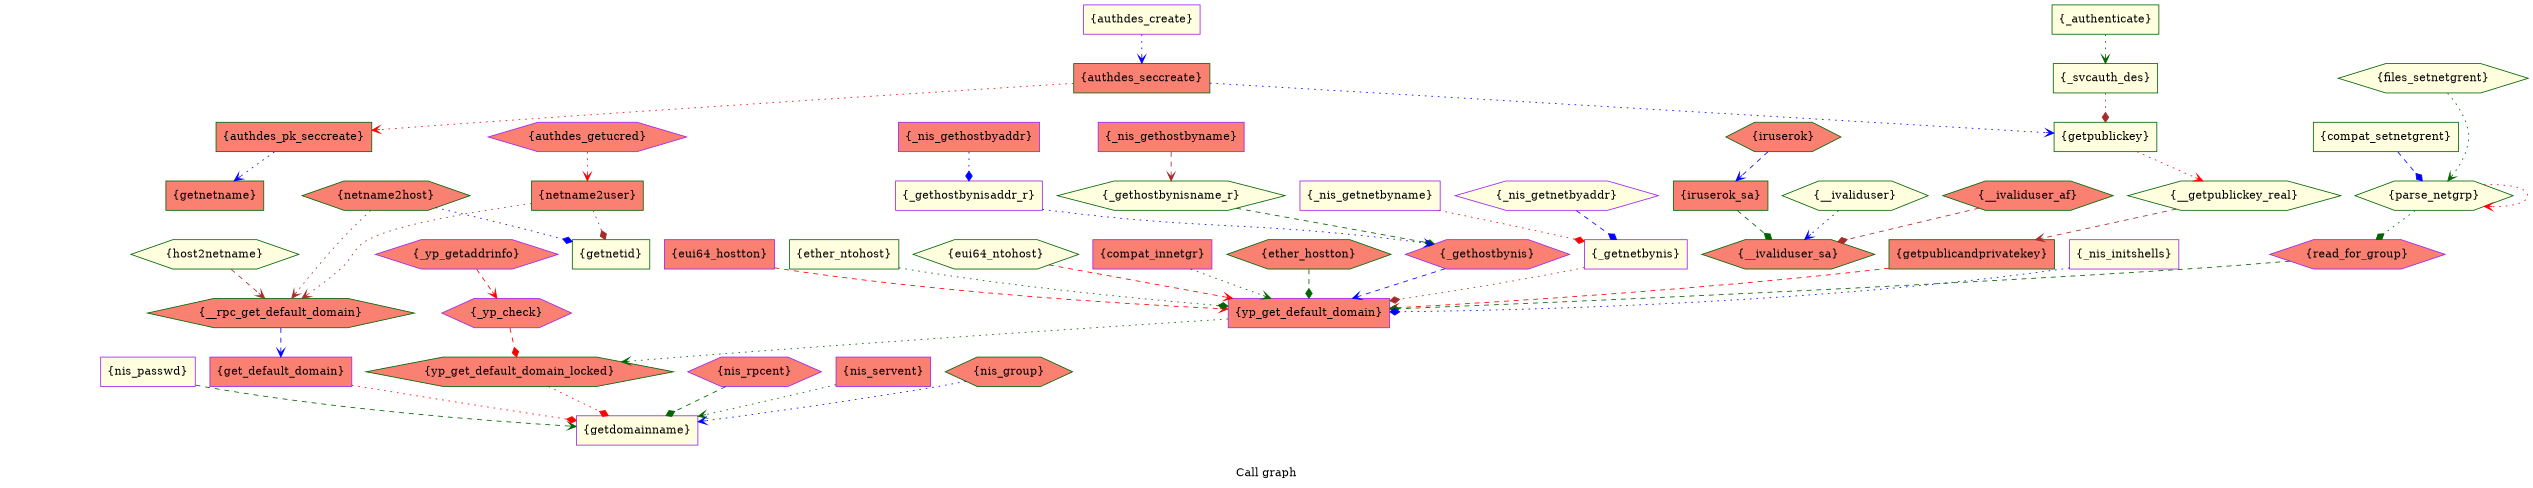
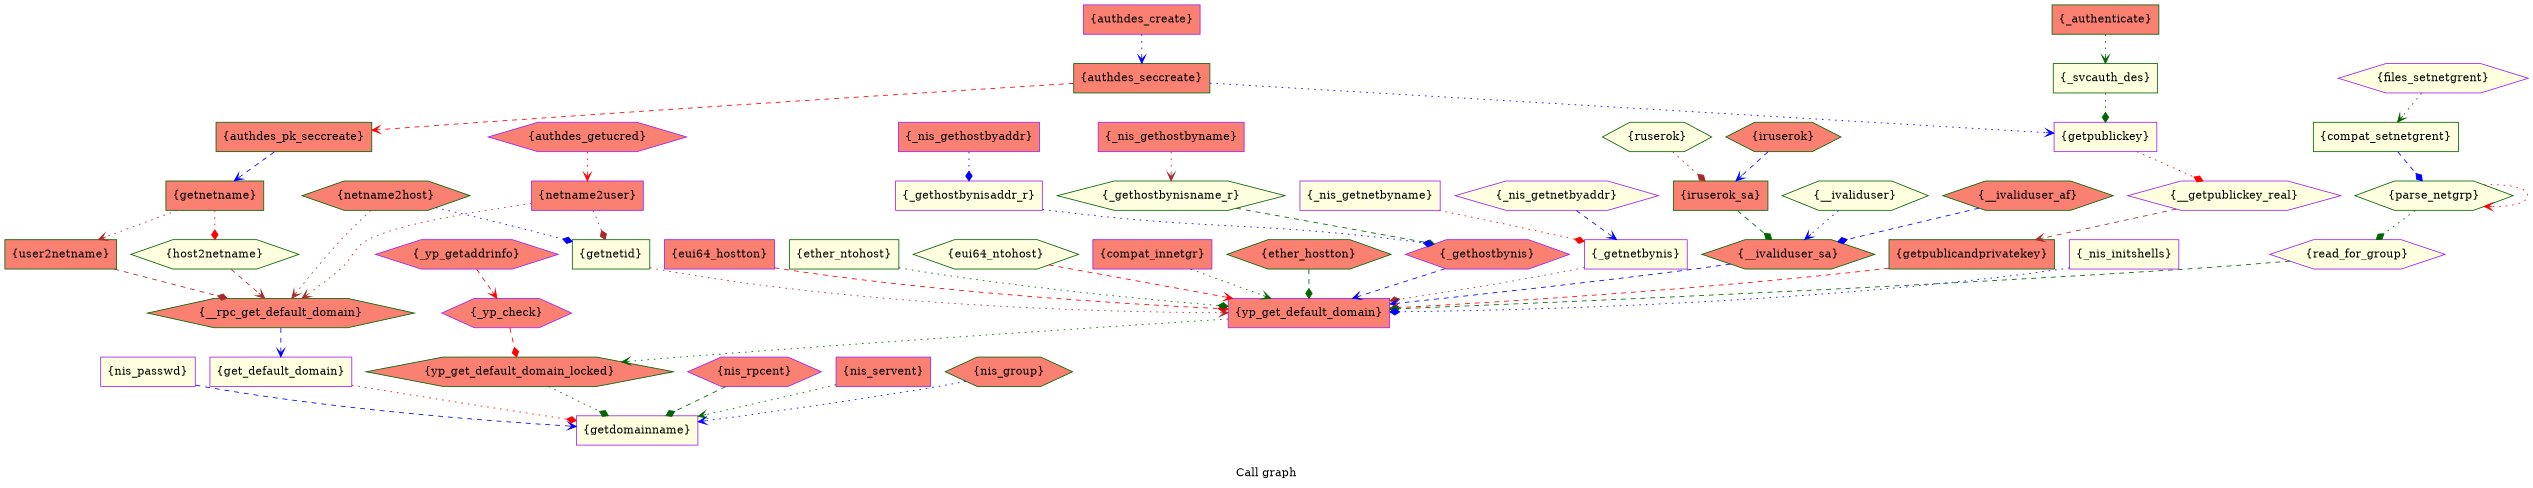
  digraph {
    label="Call graph"
    node [color=darkgreen fillcolor=salmon shape=box style=filled]
    edge [arrowhead=vee color=blue style=dotted]
    n1 [color=purple fillcolor=lightyellow label="{nis_passwd}"]
    n2 [color=purple fillcolor=lightyellow label="{getdomainname}"]
    n3 [label="{yp_get_default_domain_locked}" shape=hexagon]
    n4 [color=purple fillcolor=lightyellow label="{_getnetbynis}"]
    n5 [color=purple label="{yp_get_default_domain}"]
    n6 [label="{iruserok}" shape=hexagon]
    n7 [label="{iruserok_sa}"]
    n8 [label="{__ivaliduser_sa}" shape=hexagon]
-   n9 [fillcolor=lightyellow label="{getpublickey}"]
-   n10 [fillcolor=lightyellow label="{__getpublickey_real}" shape=hexagon]
+   n9 [color=purple fillcolor=lightyellow label="{getpublickey}"]
+   n10 [color=purple fillcolor=lightyellow label="{__getpublickey_real}" shape=hexagon]
    n11 [label="{getpublicandprivatekey}"]
-   n12 [fillcolor=lightyellow label="{_authenticate}"]
+   n12 [label="{_authenticate}"]
    n13 [fillcolor=lightyellow label="{_svcauth_des}"]
    n14 [fillcolor=lightyellow label="{host2netname}" shape=hexagon]
    n15 [label="{__rpc_get_default_domain}" shape=hexagon]
-   n16 [color=purple label="{get_default_domain}"]
+   n16 [color=purple fillcolor=lightyellow label="{get_default_domain}"]
    n17 [fillcolor=lightyellow label="{compat_setnetgrent}"]
    n18 [fillcolor=lightyellow label="{parse_netgrp}" shape=hexagon]
-   n19 [color=purple label="{read_for_group}" shape=hexagon]
+   n19 [color=purple fillcolor=lightyellow label="{read_for_group}" shape=hexagon]
    n20 [fillcolor=lightyellow label="{_gethostbynisname_r}" shape=hexagon]
    n21 [color=purple label="{_gethostbynis}" shape=hexagon]
    n22 [color=purple fillcolor=lightyellow label="{_nis_getnetbyname}"]
    n23 [fillcolor=lightyellow label="{__ivaliduser}" shape=hexagon]
    n24 [label="{authdes_pk_seccreate}"]
    n25 [label="{getnetname}"]
+   n26 [label="{user2netname}"]
    n27 [color=purple fillcolor=lightyellow label="{_nis_getnetbyaddr}" shape=hexagon]
    n28 [color=purple fillcolor=lightyellow label="{_gethostbynisaddr_r}"]
    n29 [color=purple fillcolor=lightyellow label="{_nis_initshells}"]
    n30 [label="{netname2host}" shape=hexagon]
    n31 [fillcolor=lightyellow label="{getnetid}"]
    n32 [label="{__ivaliduser_af}" shape=hexagon]
    n33 [color=purple label="{_nis_gethostbyname}"]
    n34 [color=purple label="{eui64_hostton}"]
    n35 [fillcolor=lightyellow label="{ether_ntohost}"]
    n36 [label="{authdes_seccreate}"]
+   n37 [fillcolor=lightyellow label="{ruserok}" shape=hexagon]
    n38 [fillcolor=lightyellow label="{eui64_ntohost}" shape=hexagon]
    n39 [color=purple label="{nis_rpcent}" shape=hexagon]
    n40 [color=purple label="{authdes_getucred}" shape=hexagon]
-   n41 [label="{netname2user}"]
+   n41 [color=purple label="{netname2user}"]
    n42 [color=purple label="{nis_servent}"]
    n43 [color=purple label="{_yp_getaddrinfo}" shape=hexagon]
    n44 [color=purple label="{_yp_check}" shape=hexagon]
-   n45 [fillcolor=lightyellow label="{files_setnetgrent}" shape=hexagon]
+   n45 [color=purple fillcolor=lightyellow label="{files_setnetgrent}" shape=hexagon]
    n46 [color=purple label="{_nis_gethostbyaddr}"]
    n47 [label="{nis_group}" shape=hexagon]
    n48 [color=purple label="{compat_innetgr}"]
-   n49 [color=purple fillcolor=lightyellow label="{authdes_create}"]
+   n49 [color=purple label="{authdes_create}"]
    n50 [label="{ether_hostton}" shape=hexagon]
-   n1 -> n2 [color=darkgreen style=dashed]
-   n3 -> n2 [arrowhead=diamond color=red]
+   n1 -> n2 [style=dashed]
+   n3 -> n2 [arrowhead=diamond color=darkgreen]
    n4 -> n5 [arrowhead=diamond color=brown]
    n5 -> n3 [color=darkgreen]
    n6 -> n7 [style=dashed]
    n7 -> n8 [arrowhead=diamond color=darkgreen style=dashed]
-   n9 -> n10 [color=red]
+   n8 -> n5 [style=dashed]
+   n9 -> n10 [arrowhead=diamond color=red]
    n10 -> n11 [color=brown style=dashed]
    n11 -> n5 [color=red style=dashed]
    n12 -> n13 [color=darkgreen]
-   n13 -> n9 [arrowhead=diamond color=brown]
+   n13 -> n9 [arrowhead=diamond color=darkgreen]
    n14 -> n15 [color=brown style=dashed]
    n15 -> n16 [style=dashed]
    n16 -> n2 [arrowhead=diamond color=red]
    n17 -> n18 [arrowhead=diamond style=dashed]
    n18 -> n18 [color=red]
    n18 -> n19 [arrowhead=diamond color=darkgreen]
    n19 -> n5 [arrowhead=diamond color=darkgreen style=dashed]
    n20 -> n21 [arrowhead=diamond color=darkgreen style=dashed]
    n21 -> n5 [style=dashed]
    n22 -> n4 [arrowhead=diamond color=red]
    n23 -> n8
-   n24 -> n25
-   n27 -> n4 [arrowhead=diamond style=dashed]
-   n28 -> n21
+   n24 -> n25 [style=dashed]
+   n25 -> n14 [arrowhead=diamond color=red]
+   n25 -> n26 [color=brown]
+   n26 -> n15 [arrowhead=diamond color=brown style=dashed]
+   n27 -> n4 [style=dashed]
+   n28 -> n21 [arrowhead=diamond]
    n29 -> n5 [arrowhead=diamond]
    n30 -> n15 [color=brown]
    n30 -> n31 [arrowhead=diamond]
-   n32 -> n8 [arrowhead=diamond color=brown style=dashed]
-   n33 -> n20 [color=brown style=dashed]
-   n34 -> n5 [color=red style=dashed]
+   n31 -> n5 [color=brown]
+   n32 -> n8 [arrowhead=diamond style=dashed]
+   n33 -> n20 [color=brown]
+   n34 -> n5 [arrowhead=diamond color=red style=dashed]
    n35 -> n5 [arrowhead=diamond color=darkgreen]
    n36 -> n9
-   n36 -> n24 [color=red]
+   n36 -> n24 [color=red style=dashed]
+   n37 -> n7 [arrowhead=diamond color=brown]
    n38 -> n5 [color=red style=dashed]
    n39 -> n2 [arrowhead=diamond color=darkgreen style=dashed]
    n40 -> n41 [color=red]
    n41 -> n15 [color=brown]
    n41 -> n31 [arrowhead=diamond color=brown]
    n42 -> n2 [color=darkgreen]
    n43 -> n44 [color=red style=dashed]
    n44 -> n3 [arrowhead=diamond color=red style=dashed]
-   n45 -> n18 [color=darkgreen]
+   n45 -> n17 [color=darkgreen]
    n46 -> n28 [arrowhead=diamond]
    n47 -> n2
    n48 -> n5 [color=darkgreen]
    n49 -> n36
    n50 -> n5 [arrowhead=diamond color=darkgreen style=dashed]
  }
